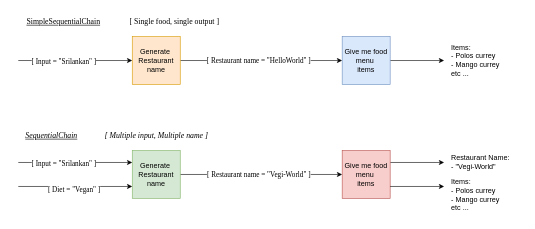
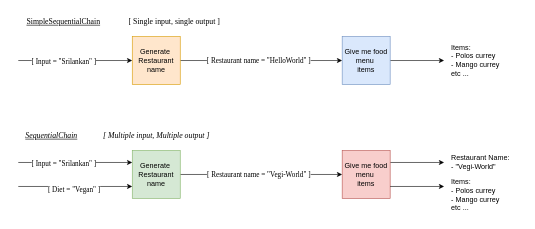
  <mxCell id="0" />
  <mxCell id="1" parent="0" />
  <mxCell id="2" value="SimpleSequentialChain" style="text;html=1;align=center;verticalAlign=middle;resizable=0;points=[];autosize=1;strokeColor=none;fillColor=none;fontSize=13;fontFamily=Verdana;fontStyle=4" vertex="1" parent="1"><mxGeometry x="20" y="20" width="170" height="30" as="geometry" /></mxCell>
  <mxCell id="3" value="" style="edgeStyle=none;html=1;" edge="1" parent="1" source="5" target="7"><mxGeometry relative="1" as="geometry" /></mxCell>
  <mxCell id="4" value="&lt;span style=&quot;color: rgb(0, 0, 0); font-family: Verdana; font-size: 12px;&quot;&gt;[ Restaurant name = &quot;HelloWorld&quot; ]&lt;/span&gt;" style="edgeLabel;html=1;align=center;verticalAlign=middle;resizable=0;points=[];" vertex="1" connectable="0" parent="3"><mxGeometry x="-0.135" y="2" relative="1" as="geometry"><mxPoint x="13" y="2" as="offset" /></mxGeometry></mxCell>
  <mxCell id="5" value="Generate&amp;nbsp;&lt;div&gt;Restaurant&lt;/div&gt;&lt;div&gt;name&lt;/div&gt;" style="whiteSpace=wrap;html=1;aspect=fixed;fillColor=#ffe6cc;strokeColor=#d79b00;" vertex="1" parent="1"><mxGeometry x="220" y="60" width="80" height="80" as="geometry" /></mxCell>
  <mxCell id="6" style="edgeStyle=none;html=1;" edge="1" parent="1" source="7"><mxGeometry relative="1" as="geometry"><mxPoint x="740" y="100" as="targetPoint" /></mxGeometry></mxCell>
  <mxCell id="7" value="Give me food&lt;div&gt;menu&amp;nbsp;&lt;/div&gt;&lt;div&gt;items&lt;/div&gt;" style="whiteSpace=wrap;html=1;aspect=fixed;fillColor=#dae8fc;strokeColor=#6c8ebf;" vertex="1" parent="1"><mxGeometry x="570" y="60" width="80" height="80" as="geometry" /></mxCell>
  <mxCell id="8" value="" style="endArrow=classic;html=1;entryX=0;entryY=0.5;entryDx=0;entryDy=0;" edge="1" parent="1" target="5"><mxGeometry width="50" height="50" relative="1" as="geometry"><mxPoint x="30" y="100" as="sourcePoint" /><mxPoint x="550" y="140" as="targetPoint" /></mxGeometry></mxCell>
  <mxCell id="9" value="[ Input = &quot;Srilankan&quot; ]" style="edgeLabel;html=1;align=center;verticalAlign=middle;resizable=0;points=[];fontSize=12;fontStyle=0;fontFamily=Verdana;" vertex="1" connectable="0" parent="8"><mxGeometry x="-0.208" y="-2" relative="1" as="geometry"><mxPoint as="offset" /></mxGeometry></mxCell>
  <mxCell id="10" value="Items:&lt;div&gt;- Polos currey&lt;/div&gt;&lt;div&gt;- Mango currey&lt;/div&gt;&lt;div&gt;etc ...&lt;/div&gt;" style="text;html=1;align=left;verticalAlign=middle;resizable=0;points=[];autosize=1;strokeColor=none;fillColor=none;" vertex="1" parent="1"><mxGeometry x="750" y="289" width="100" height="70" as="geometry" /></mxCell>
- <mxCell id="11" value="[ Single food, single output ]" style="text;html=1;align=center;verticalAlign=middle;resizable=0;points=[];autosize=1;strokeColor=none;fillColor=none;fontSize=13;fontFamily=Verdana;fontStyle=0" vertex="1" parent="1"><mxGeometry x="180" y="20" width="220" height="30" as="geometry" /></mxCell>
+ <mxCell id="11" value="[ Single input, single output ]" style="text;html=1;align=center;verticalAlign=middle;resizable=0;points=[];autosize=1;strokeColor=none;fillColor=none;fontSize=13;fontFamily=Verdana;fontStyle=0" vertex="1" parent="1"><mxGeometry x="180" y="20" width="220" height="30" as="geometry" /></mxCell>
  <mxCell id="12" value="SequentialChain" style="text;html=1;align=center;verticalAlign=middle;resizable=0;points=[];autosize=1;strokeColor=none;fillColor=none;fontSize=13;fontFamily=Verdana;fontStyle=6" vertex="1" parent="1"><mxGeometry x="20" y="210" width="130" height="30" as="geometry" /></mxCell>
  <mxCell id="13" value="" style="edgeStyle=none;html=1;" edge="1" parent="1" source="15" target="17"><mxGeometry relative="1" as="geometry" /></mxCell>
  <mxCell id="14" value="&lt;span style=&quot;color: rgb(0, 0, 0); font-family: Verdana; font-size: 12px;&quot;&gt;[ Restaurant name = &quot;Vegi-World&quot; ]&lt;/span&gt;" style="edgeLabel;html=1;align=center;verticalAlign=middle;resizable=0;points=[];" vertex="1" connectable="0" parent="13"><mxGeometry x="-0.135" y="2" relative="1" as="geometry"><mxPoint x="13" y="2" as="offset" /></mxGeometry></mxCell>
  <mxCell id="15" value="Generate&amp;nbsp;&lt;div&gt;Restaurant&lt;/div&gt;&lt;div&gt;name&lt;/div&gt;" style="whiteSpace=wrap;html=1;aspect=fixed;fillColor=#d5e8d4;strokeColor=#82b366;" vertex="1" parent="1"><mxGeometry x="220" y="250" width="80" height="80" as="geometry" /></mxCell>
  <mxCell id="16" style="edgeStyle=none;html=1;" edge="1" parent="1"><mxGeometry relative="1" as="geometry"><mxPoint x="740" y="270" as="targetPoint" /><mxPoint x="650" y="270" as="sourcePoint" /></mxGeometry></mxCell>
  <mxCell id="17" value="Give me food&lt;div&gt;menu&amp;nbsp;&lt;/div&gt;&lt;div&gt;items&lt;/div&gt;" style="whiteSpace=wrap;html=1;aspect=fixed;fillColor=#f8cecc;strokeColor=#b85450;" vertex="1" parent="1"><mxGeometry x="570" y="250" width="80" height="80" as="geometry" /></mxCell>
  <mxCell id="18" value="" style="endArrow=classic;html=1;entryX=0;entryY=0.25;entryDx=0;entryDy=0;" edge="1" parent="1" target="15"><mxGeometry width="50" height="50" relative="1" as="geometry"><mxPoint x="30" y="270" as="sourcePoint" /><mxPoint x="550" y="330" as="targetPoint" /></mxGeometry></mxCell>
  <mxCell id="19" value="[ Input = &quot;Srilankan&quot; ]" style="edgeLabel;html=1;align=center;verticalAlign=middle;resizable=0;points=[];fontSize=12;fontStyle=0;fontFamily=Verdana;" vertex="1" connectable="0" parent="18"><mxGeometry x="-0.208" y="-2" relative="1" as="geometry"><mxPoint as="offset" /></mxGeometry></mxCell>
- <mxCell id="20" value="[ Multiple input, Multiple name ]" style="text;html=1;align=center;verticalAlign=middle;resizable=0;points=[];autosize=1;strokeColor=none;fillColor=none;fontSize=13;fontFamily=Verdana;fontStyle=2" vertex="1" parent="1"><mxGeometry x="140" y="210" width="240" height="30" as="geometry" /></mxCell>
+ <mxCell id="20" value="[ Multiple input, Multiple output ]" style="text;html=1;align=center;verticalAlign=middle;resizable=0;points=[];autosize=1;strokeColor=none;fillColor=none;fontSize=13;fontFamily=Verdana;fontStyle=2" vertex="1" parent="1"><mxGeometry x="140" y="210" width="240" height="30" as="geometry" /></mxCell>
  <mxCell id="21" value="" style="endArrow=classic;html=1;entryX=0;entryY=0.75;entryDx=0;entryDy=0;" edge="1" parent="1" target="15"><mxGeometry width="50" height="50" relative="1" as="geometry"><mxPoint x="30" y="310" as="sourcePoint" /><mxPoint x="540" y="170" as="targetPoint" /></mxGeometry></mxCell>
  <mxCell id="22" value="&lt;span style=&quot;color: rgb(0, 0, 0); font-family: Verdana; font-size: 12px;&quot;&gt;[ Diet = &quot;Vegan&quot; ]&lt;/span&gt;" style="edgeLabel;html=1;align=center;verticalAlign=middle;resizable=0;points=[];" vertex="1" connectable="0" parent="21"><mxGeometry x="-0.035" y="-4" relative="1" as="geometry"><mxPoint as="offset" /></mxGeometry></mxCell>
  <mxCell id="23" style="edgeStyle=none;html=1;" edge="1" parent="1"><mxGeometry relative="1" as="geometry"><mxPoint x="740" y="310" as="targetPoint" /><mxPoint x="650" y="310" as="sourcePoint" /></mxGeometry></mxCell>
  <mxCell id="24" value="Restaurant Name:&amp;nbsp;&lt;div&gt;- &quot;Vegi-World&quot;&lt;/div&gt;" style="text;html=1;align=left;verticalAlign=middle;resizable=0;points=[];autosize=1;strokeColor=none;fillColor=none;" vertex="1" parent="1"><mxGeometry x="750" y="249" width="120" height="40" as="geometry" /></mxCell>
  <mxCell id="25" value="Items:&lt;div&gt;- Polos currey&lt;/div&gt;&lt;div&gt;- Mango currey&lt;/div&gt;&lt;div&gt;etc ...&lt;/div&gt;" style="text;html=1;align=left;verticalAlign=middle;resizable=0;points=[];autosize=1;strokeColor=none;fillColor=none;" vertex="1" parent="1"><mxGeometry x="750" y="65" width="100" height="70" as="geometry" /></mxCell>
